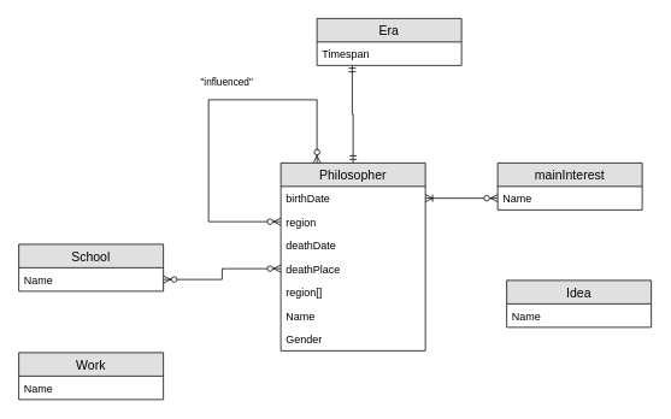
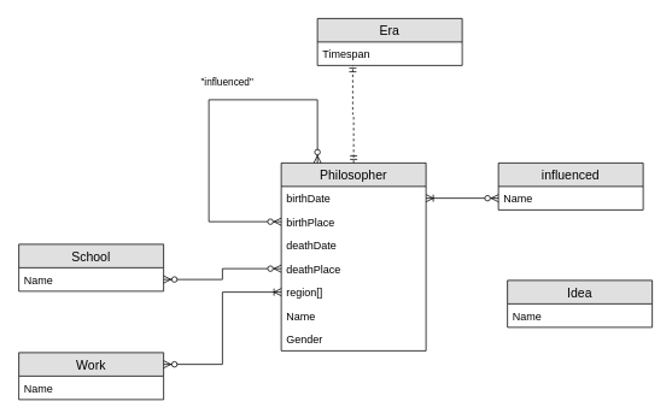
  <mxCell id="0" />
  <mxCell id="1" parent="0" />
- <mxCell id="2" style="edgeStyle=orthogonalEdgeStyle;rounded=0;orthogonalLoop=1;jettySize=auto;html=1;exitX=0.5;exitY=0;exitDx=0;exitDy=0;entryX=0.244;entryY=0.962;entryDx=0;entryDy=0;entryPerimeter=0;startArrow=ERmandOne;startFill=0;endArrow=ERmandOne;endFill=0;" edge="1" parent="1" source="3" target="13"><mxGeometry relative="1" as="geometry" /></mxCell>
+ <mxCell id="2" style="edgeStyle=orthogonalEdgeStyle;rounded=0;orthogonalLoop=1;jettySize=auto;html=1;exitX=0.5;exitY=0;exitDx=0;exitDy=0;entryX=0.244;entryY=0.962;entryDx=0;entryDy=0;entryPerimeter=0;startArrow=ERmandOne;startFill=0;endArrow=ERmandOne;endFill=0;dashed=1;" edge="1" parent="1" source="3" target="13"><mxGeometry relative="1" as="geometry" /></mxCell>
  <mxCell id="3" value="Philosopher" style="swimlane;fontStyle=0;childLayout=stackLayout;horizontal=1;startSize=26;fillColor=#e0e0e0;horizontalStack=0;resizeParent=1;resizeParentMax=0;resizeLast=0;collapsible=1;marginBottom=0;swimlaneFillColor=#ffffff;align=center;fontSize=14;" vertex="1" parent="1"><mxGeometry x="310" y="180" width="160" height="208" as="geometry" /></mxCell>
  <mxCell id="4" value="birthDate" style="text;strokeColor=none;fillColor=none;spacingLeft=4;spacingRight=4;overflow=hidden;rotatable=0;points=[[0,0.5],[1,0.5]];portConstraint=eastwest;fontSize=12;" vertex="1" parent="3"><mxGeometry y="26" width="160" height="26" as="geometry" /></mxCell>
- <mxCell id="5" value="region" style="text;strokeColor=none;fillColor=none;spacingLeft=4;spacingRight=4;overflow=hidden;rotatable=0;points=[[0,0.5],[1,0.5]];portConstraint=eastwest;fontSize=12;" vertex="1" parent="3"><mxGeometry y="52" width="160" height="26" as="geometry" /></mxCell>
+ <mxCell id="5" value="birthPlace" style="text;strokeColor=none;fillColor=none;spacingLeft=4;spacingRight=4;overflow=hidden;rotatable=0;points=[[0,0.5],[1,0.5]];portConstraint=eastwest;fontSize=12;" vertex="1" parent="3"><mxGeometry y="52" width="160" height="26" as="geometry" /></mxCell>
  <mxCell id="6" value="deathDate" style="text;strokeColor=none;fillColor=none;spacingLeft=4;spacingRight=4;overflow=hidden;rotatable=0;points=[[0,0.5],[1,0.5]];portConstraint=eastwest;fontSize=12;" vertex="1" parent="3"><mxGeometry y="78" width="160" height="26" as="geometry" /></mxCell>
  <mxCell id="7" value="deathPlace" style="text;strokeColor=none;fillColor=none;spacingLeft=4;spacingRight=4;overflow=hidden;rotatable=0;points=[[0,0.5],[1,0.5]];portConstraint=eastwest;fontSize=12;" vertex="1" parent="3"><mxGeometry y="104" width="160" height="26" as="geometry" /></mxCell>
  <mxCell id="8" value="region[]" style="text;strokeColor=none;fillColor=none;spacingLeft=4;spacingRight=4;overflow=hidden;rotatable=0;points=[[0,0.5],[1,0.5]];portConstraint=eastwest;fontSize=12;" vertex="1" parent="3"><mxGeometry y="130" width="160" height="26" as="geometry" /></mxCell>
  <mxCell id="9" value="Name" style="text;strokeColor=none;fillColor=none;spacingLeft=4;spacingRight=4;overflow=hidden;rotatable=0;points=[[0,0.5],[1,0.5]];portConstraint=eastwest;fontSize=12;" vertex="1" parent="3"><mxGeometry y="156" width="160" height="26" as="geometry" /></mxCell>
  <mxCell id="10" value="Gender" style="text;strokeColor=none;fillColor=none;spacingLeft=4;spacingRight=4;overflow=hidden;rotatable=0;points=[[0,0.5],[1,0.5]];portConstraint=eastwest;fontSize=12;" vertex="1" parent="3"><mxGeometry y="182" width="160" height="26" as="geometry" /></mxCell>
  <mxCell id="11" value="&quot;influenced&quot;" style="edgeStyle=orthogonalEdgeStyle;rounded=0;orthogonalLoop=1;jettySize=auto;html=1;exitX=0.25;exitY=0;exitDx=0;exitDy=0;entryX=0;entryY=0.5;entryDx=0;entryDy=0;startArrow=ERzeroToMany;startFill=1;endArrow=ERzeroToMany;endFill=1;" edge="1" parent="3" source="3" target="5"><mxGeometry x="-0.161" y="-20" relative="1" as="geometry"><Array as="points"><mxPoint x="40" y="-70" /><mxPoint x="-80" y="-70" /><mxPoint x="-80" y="65" /></Array><mxPoint as="offset" /></mxGeometry></mxCell>
  <mxCell id="12" value="Era" style="swimlane;fontStyle=0;childLayout=stackLayout;horizontal=1;startSize=26;fillColor=#e0e0e0;horizontalStack=0;resizeParent=1;resizeParentMax=0;resizeLast=0;collapsible=1;marginBottom=0;swimlaneFillColor=#ffffff;align=center;fontSize=14;" vertex="1" parent="1"><mxGeometry x="350" y="20" width="160" height="52" as="geometry" /></mxCell>
  <mxCell id="13" value="Timespan" style="text;strokeColor=none;fillColor=none;spacingLeft=4;spacingRight=4;overflow=hidden;rotatable=0;points=[[0,0.5],[1,0.5]];portConstraint=eastwest;fontSize=12;" vertex="1" parent="12"><mxGeometry y="26" width="160" height="26" as="geometry" /></mxCell>
- <mxCell id="14" value="mainInterest" style="swimlane;fontStyle=0;childLayout=stackLayout;horizontal=1;startSize=26;fillColor=#e0e0e0;horizontalStack=0;resizeParent=1;resizeParentMax=0;resizeLast=0;collapsible=1;marginBottom=0;swimlaneFillColor=#ffffff;align=center;fontSize=14;" vertex="1" parent="1"><mxGeometry x="550" y="180" width="160" height="52" as="geometry" /></mxCell>
+ <mxCell id="14" value="influenced" style="swimlane;fontStyle=0;childLayout=stackLayout;horizontal=1;startSize=26;fillColor=#e0e0e0;horizontalStack=0;resizeParent=1;resizeParentMax=0;resizeLast=0;collapsible=1;marginBottom=0;swimlaneFillColor=#ffffff;align=center;fontSize=14;" vertex="1" parent="1"><mxGeometry x="550" y="180" width="160" height="52" as="geometry" /></mxCell>
  <mxCell id="15" value="Name" style="text;strokeColor=none;fillColor=none;spacingLeft=4;spacingRight=4;overflow=hidden;rotatable=0;points=[[0,0.5],[1,0.5]];portConstraint=eastwest;fontSize=12;" vertex="1" parent="14"><mxGeometry y="26" width="160" height="26" as="geometry" /></mxCell>
  <mxCell id="16" style="edgeStyle=orthogonalEdgeStyle;rounded=0;orthogonalLoop=1;jettySize=auto;html=1;exitX=1;exitY=0.5;exitDx=0;exitDy=0;entryX=0;entryY=0.5;entryDx=0;entryDy=0;startArrow=ERoneToMany;startFill=0;endArrow=ERzeroToMany;endFill=1;" edge="1" parent="1" source="4" target="15"><mxGeometry relative="1" as="geometry" /></mxCell>
  <mxCell id="17" value="School" style="swimlane;fontStyle=0;childLayout=stackLayout;horizontal=1;startSize=26;fillColor=#e0e0e0;horizontalStack=0;resizeParent=1;resizeParentMax=0;resizeLast=0;collapsible=1;marginBottom=0;swimlaneFillColor=#ffffff;align=center;fontSize=14;" vertex="1" parent="1"><mxGeometry x="20" y="270" width="160" height="52" as="geometry" /></mxCell>
  <mxCell id="18" value="Name" style="text;strokeColor=none;fillColor=none;spacingLeft=4;spacingRight=4;overflow=hidden;rotatable=0;points=[[0,0.5],[1,0.5]];portConstraint=eastwest;fontSize=12;" vertex="1" parent="17"><mxGeometry y="26" width="160" height="26" as="geometry" /></mxCell>
  <mxCell id="19" style="edgeStyle=orthogonalEdgeStyle;rounded=0;orthogonalLoop=1;jettySize=auto;html=1;exitX=0;exitY=0.5;exitDx=0;exitDy=0;entryX=1;entryY=0.5;entryDx=0;entryDy=0;startArrow=ERzeroToMany;startFill=1;endArrow=ERzeroToMany;endFill=1;" edge="1" parent="1" source="7" target="18"><mxGeometry relative="1" as="geometry" /></mxCell>
  <mxCell id="20" value="Work" style="swimlane;fontStyle=0;childLayout=stackLayout;horizontal=1;startSize=26;fillColor=#e0e0e0;horizontalStack=0;resizeParent=1;resizeParentMax=0;resizeLast=0;collapsible=1;marginBottom=0;swimlaneFillColor=#ffffff;align=center;fontSize=14;" vertex="1" parent="1"><mxGeometry x="20" y="390" width="160" height="52" as="geometry" /></mxCell>
  <mxCell id="21" value="Name" style="text;strokeColor=none;fillColor=none;spacingLeft=4;spacingRight=4;overflow=hidden;rotatable=0;points=[[0,0.5],[1,0.5]];portConstraint=eastwest;fontSize=12;" vertex="1" parent="20"><mxGeometry y="26" width="160" height="26" as="geometry" /></mxCell>
+ <mxCell id="22" style="edgeStyle=orthogonalEdgeStyle;rounded=0;orthogonalLoop=1;jettySize=auto;html=1;exitX=0;exitY=0.5;exitDx=0;exitDy=0;entryX=1;entryY=0.25;entryDx=0;entryDy=0;startArrow=ERoneToMany;startFill=0;endArrow=ERzeroToMany;endFill=1;" edge="1" parent="1" source="8" target="20"><mxGeometry relative="1" as="geometry" /></mxCell>
  <mxCell id="23" value="Idea" style="swimlane;fontStyle=0;childLayout=stackLayout;horizontal=1;startSize=26;fillColor=#e0e0e0;horizontalStack=0;resizeParent=1;resizeParentMax=0;resizeLast=0;collapsible=1;marginBottom=0;swimlaneFillColor=#ffffff;align=center;fontSize=14;" vertex="1" parent="1"><mxGeometry x="560" y="310" width="160" height="52" as="geometry" /></mxCell>
  <mxCell id="24" value="Name" style="text;strokeColor=none;fillColor=none;spacingLeft=4;spacingRight=4;overflow=hidden;rotatable=0;points=[[0,0.5],[1,0.5]];portConstraint=eastwest;fontSize=12;" vertex="1" parent="23"><mxGeometry y="26" width="160" height="26" as="geometry" /></mxCell>
